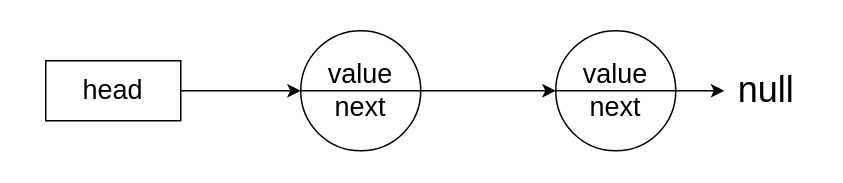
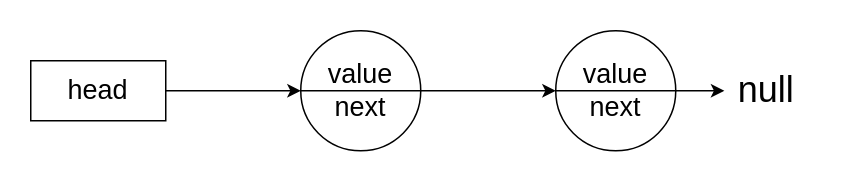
  <mxCell id="0" />
  <mxCell id="1" parent="0" />
  <mxCell id="2" style="edgeStyle=none;html=1;exitX=1;exitY=0.5;exitDx=0;exitDy=0;entryX=0;entryY=0.5;entryDx=0;entryDy=0;fontSize=18;" edge="1" parent="1" source="3" target="7"><mxGeometry relative="1" as="geometry" /></mxCell>
  <mxCell id="3" value="&lt;sub&gt;&lt;font style=&quot;font-size: 18px;&quot;&gt;value&lt;br&gt;next&lt;/font&gt;&lt;br&gt;&lt;/sub&gt;" style="shape=lineEllipse;perimeter=ellipsePerimeter;whiteSpace=wrap;html=1;backgroundOutline=1;rounded=0;" vertex="1" parent="1"><mxGeometry x="200" y="20" width="80" height="80" as="geometry" /></mxCell>
  <mxCell id="4" style="edgeStyle=none;html=1;entryX=0;entryY=0.5;entryDx=0;entryDy=0;fontSize=18;" edge="1" parent="1" source="5" target="3"><mxGeometry relative="1" as="geometry" /></mxCell>
- <mxCell id="5" value="&lt;font style=&quot;font-size: 18px;&quot;&gt;head&lt;/font&gt;" style="rounded=0;whiteSpace=wrap;html=1;" vertex="1" parent="1"><mxGeometry x="30" y="40" width="90" height="40" as="geometry" /></mxCell>
+ <mxCell id="5" value="&lt;font style=&quot;font-size: 18px;&quot;&gt;head&lt;/font&gt;" style="rounded=0;whiteSpace=wrap;html=1;" vertex="1" parent="1"><mxGeometry x="20" y="40" width="90" height="40" as="geometry" /></mxCell>
  <mxCell id="6" style="edgeStyle=none;html=1;exitX=1;exitY=0.5;exitDx=0;exitDy=0;entryX=0.04;entryY=0.5;entryDx=0;entryDy=0;entryPerimeter=0;fontSize=18;" edge="1" parent="1" source="7" target="8"><mxGeometry relative="1" as="geometry" /></mxCell>
  <mxCell id="7" value="&lt;sub&gt;&lt;font style=&quot;font-size: 18px;&quot;&gt;value&lt;br&gt;next&lt;/font&gt;&lt;br&gt;&lt;/sub&gt;" style="shape=lineEllipse;perimeter=ellipsePerimeter;whiteSpace=wrap;html=1;backgroundOutline=1;rounded=0;" vertex="1" parent="1"><mxGeometry x="370" y="20" width="80" height="80" as="geometry" /></mxCell>
  <mxCell id="8" value="&lt;font style=&quot;font-size: 24px;&quot;&gt;null&lt;/font&gt;" style="text;html=1;align=center;verticalAlign=middle;resizable=0;points=[];autosize=1;strokeColor=none;fillColor=none;fontSize=18;" vertex="1" parent="1"><mxGeometry x="480" y="40" width="60" height="40" as="geometry" /></mxCell>
